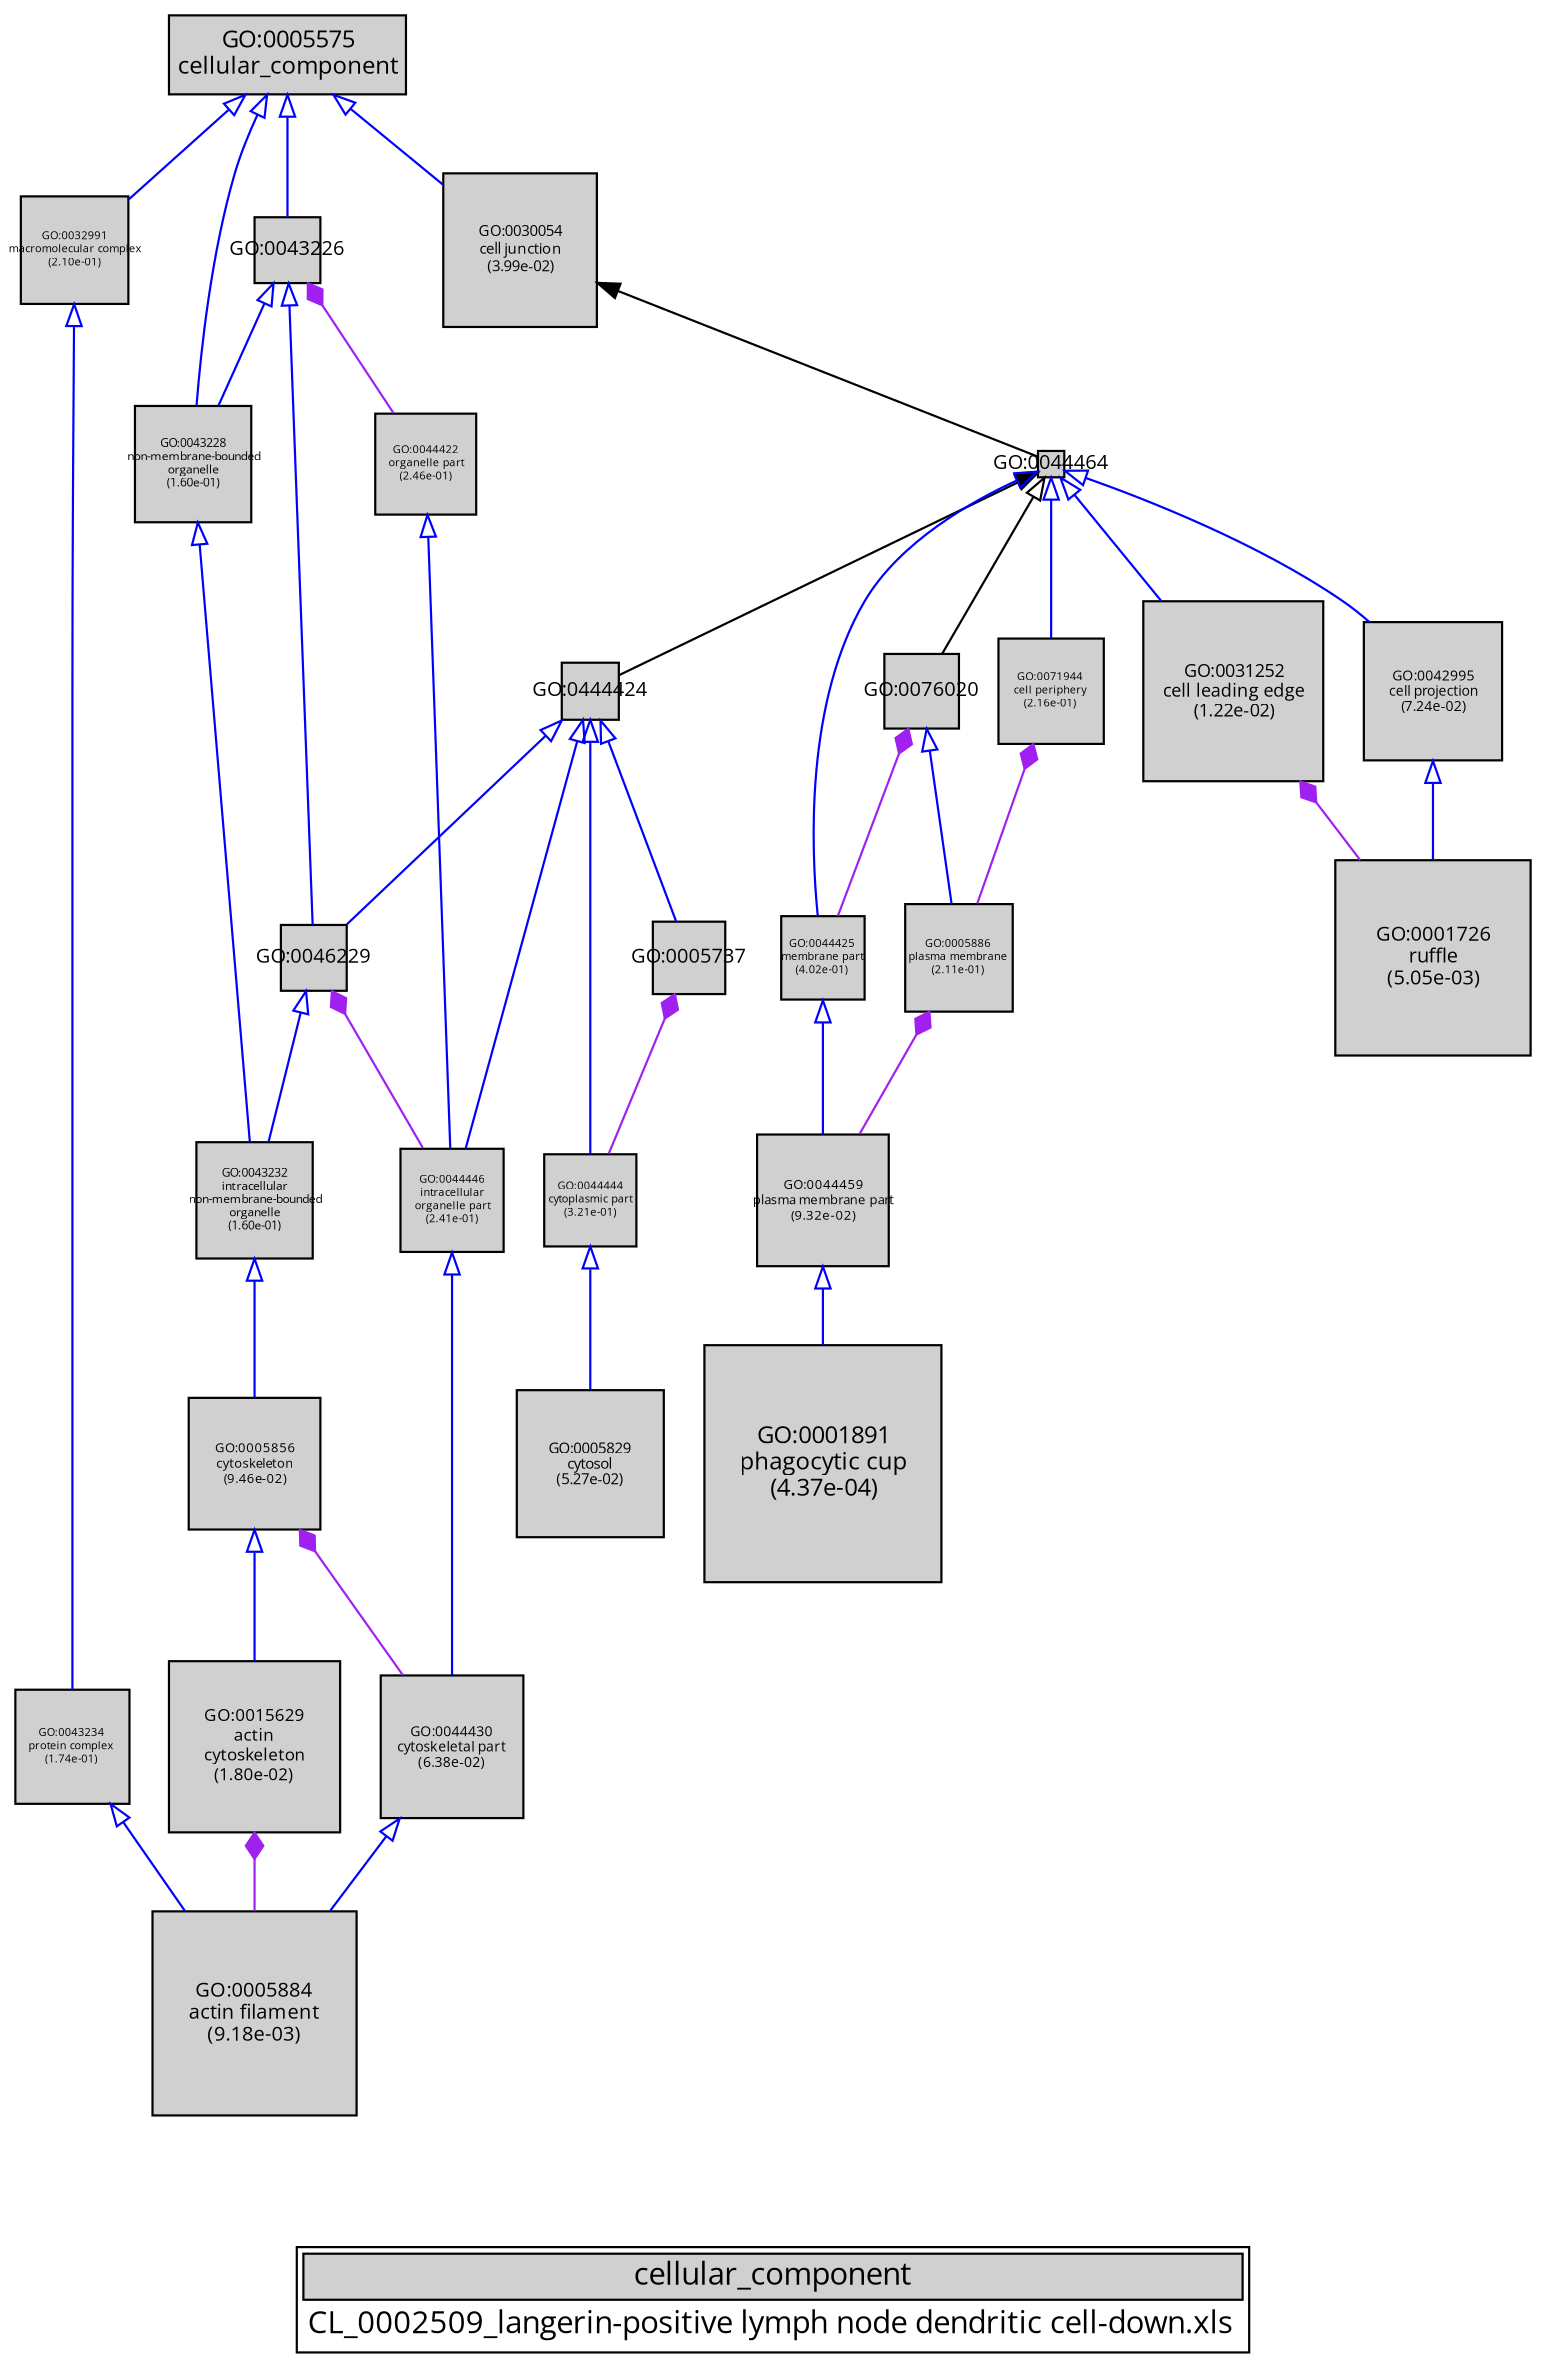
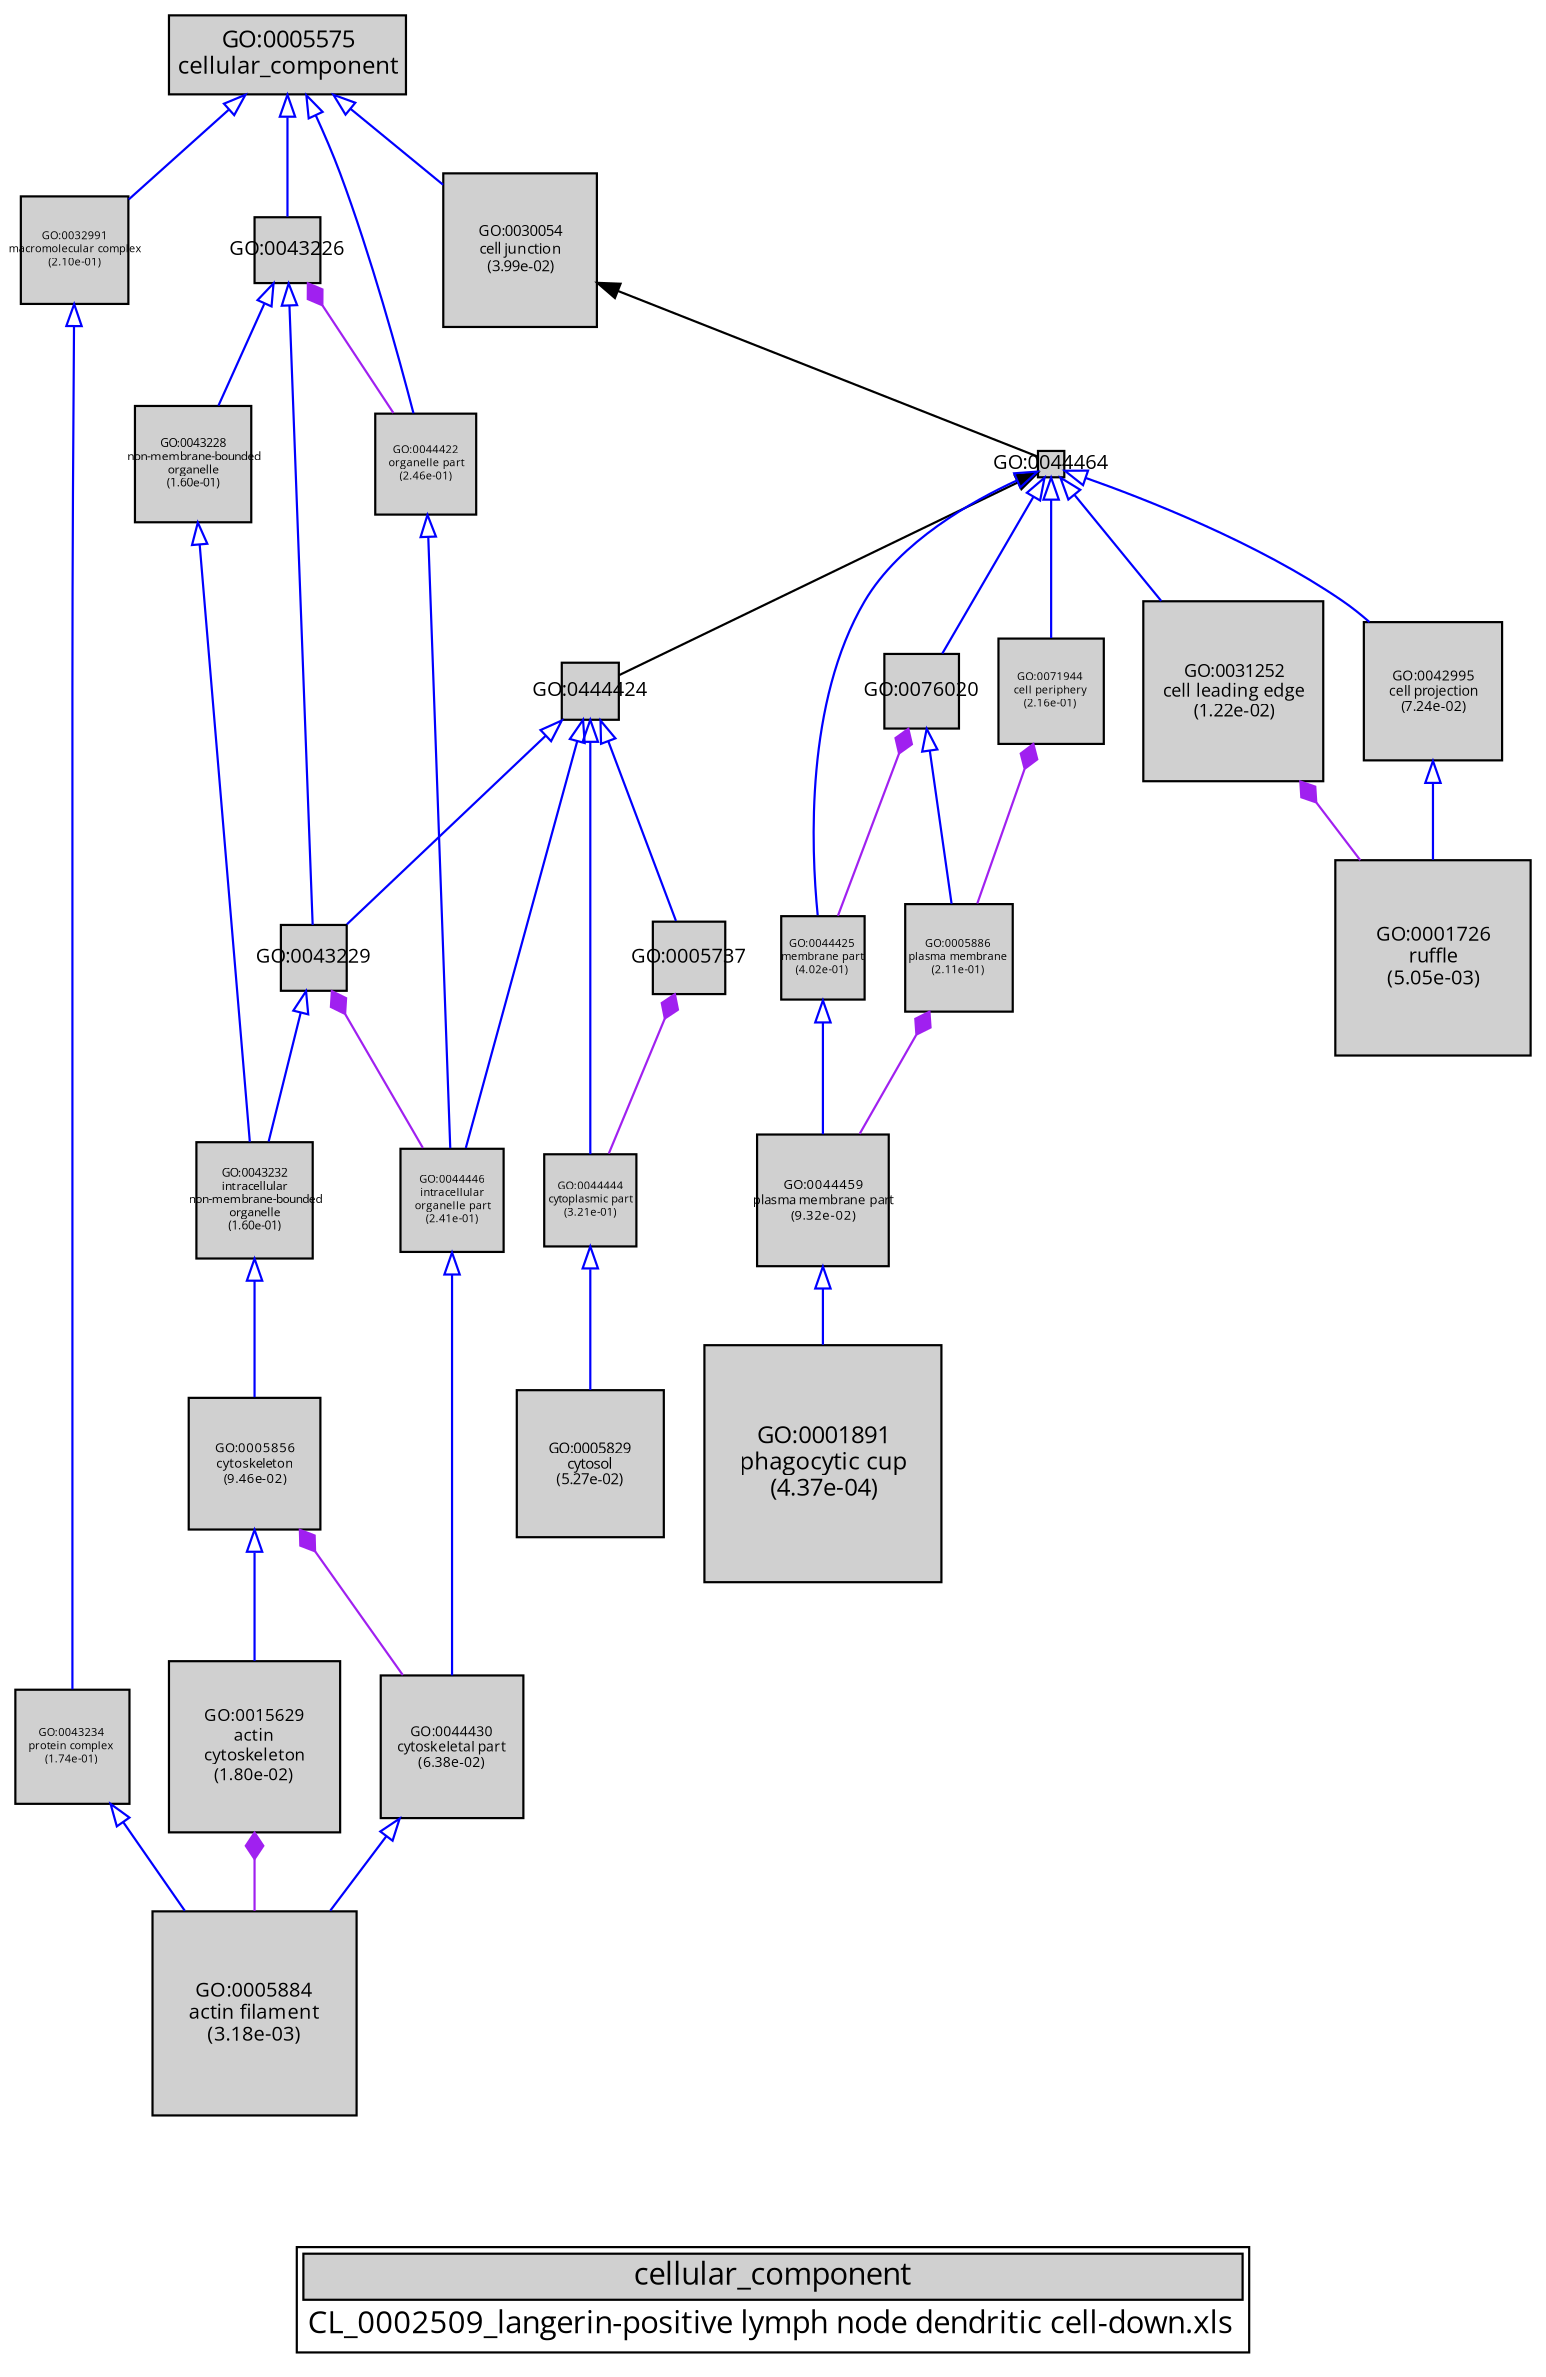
  digraph {
    bgcolor="#FFFFFF"
    fontname="Open Sans"
    label=<<TABLE COLOR="black" BGCOLOR="white"><TR><TD COLSPAN="2" BGCOLOR="#D0D0D0"><FONT COLOR="black">cellular_component</FONT></TD></TR><TR><TD BORDER="0">CL_0002509_langerin-positive lymph node dendritic cell-down.xls</TD></TR></TABLE>>
    node [color=black fillcolor="#D0D0D0" fixedsize=true fontcolor=black fontname="Open Sans" fontsize=5.0 shape=box style=filled]
    edge [arrowtail=empty color=blue dir=back fontname="Open Sans" weight=5.0]
    n1 [fontsize=6.68521187188 height=0.928501648872 label=<<TABLE BORDER="0"><TR><TD>GO:0005829<BR/>cytosol<BR/>(5.27e-02)</TD></TR></TABLE>> width=0.928501648872]
    n2 [height=0.67978133068 label=<<TABLE BORDER="0"><TR><TD>GO:0032991<BR/>macromolecular complex<BR/>(2.10e-01)</TD></TR></TABLE>> width=0.67978133068]
    n3 [fontsize=6.4670572529 height=0.898202396236 label=<<TABLE BORDER="0"><TR><TD>GO:0044430<BR/>cytoskeletal part<BR/>(6.38e-02)</TD></TR></TABLE>> width=0.898202396236]
    n4 [fontsize=5.29668822006 height=0.735651141675 label=<<TABLE BORDER="0"><TR><TD>GO:0043232<BR/>intracellular<BR/>non-membrane-bounded<BR/>organelle<BR/>(1.60e-01)</TD></TR></TABLE>> width=0.735651141675]
    "GO:0044464" [fontsize=9 height=0.16477071863 width=0.16477071863]
    n6 [fontsize=10.8 label=<<TABLE BORDER="0"><TR><TD>GO:0005575<BR/>cellular_component</TD></TR></TABLE>> width=1.5]
    n7 [fontsize=7.80052253319 height=1.08340590739 label=<<TABLE BORDER="0"><TR><TD>GO:0015629<BR/>actin<BR/>cytoskeleton<BR/>(1.80e-02)</TD></TR></TABLE>> width=1.08340590739]
-   n8 [fontsize=9.31836810499 height=1.29421779236 label=<<TABLE BORDER="0"><TR><TD>GO:0005884<BR/>actin filament<BR/>(9.18e-03)</TD></TR></TABLE>> width=1.29421779236]
+   n8 [fontsize=9.31836810499 height=1.29421779236 label=<<TABLE BORDER="0"><TR><TD>GO:0005884<BR/>actin filament<BR/>(3.18e-03)</TD></TR></TABLE>> width=1.29421779236]
    n9 [fontsize=6.01152127989 height=0.834933511096 label=<<TABLE BORDER="0"><TR><TD>GO:0044459<BR/>plasma membrane part<BR/>(9.32e-02)</TD></TR></TABLE>> width=0.834933511096]
    n10 [height=0.678643889959 label=<<TABLE BORDER="0"><TR><TD>GO:0005886<BR/>plasma membrane<BR/>(2.11e-01)</TD></TR></TABLE>> width=0.678643889959]
    n11 [fontsize=8.93801651102 height=1.24139118209 label=<<TABLE BORDER="0"><TR><TD>GO:0001726<BR/>ruffle<BR/>(5.05e-03)</TD></TR></TABLE>> width=1.24139118209]
    n12 [height=0.673451959483 label=<<TABLE BORDER="0"><TR><TD>GO:0071944<BR/>cell periphery<BR/>(2.16e-01)</TD></TR></TABLE>> width=0.673451959483]
    n13 [height=0.582304922731 label=<<TABLE BORDER="0"><TR><TD>GO:0044444<BR/>cytoplasmic part<BR/>(3.21e-01)</TD></TR></TABLE>> width=0.582304922731]
    n14 [fontsize=5.17335052274 height=0.718520905936 label=<<TABLE BORDER="0"><TR><TD>GO:0043234<BR/>protein complex<BR/>(1.74e-01)</TD></TR></TABLE>> width=0.718520905936]
    n15 [fontsize=5.99324395845 height=0.832394994229 label=<<TABLE BORDER="0"><TR><TD>GO:0005856<BR/>cytoskeleton<BR/>(9.46e-02)</TD></TR></TABLE>> width=0.832394994229]
    n16 [fontsize=9 height=0.465526876428 label="GO:0076020" width=0.465526876428]
    "GO:0043226" [fontsize=9 height=0.416028929782 width=0.416028929782]
    n18 [fontsize=6.99019189227 height=0.970859985038 label=<<TABLE BORDER="0"><TR><TD>GO:0030054<BR/>cell junction<BR/>(3.99e-02)</TD></TR></TABLE>> width=0.970859985038]
    n19 [fontsize=6.31850200031 height=0.877569722265 label=<<TABLE BORDER="0"><TR><TD>GO:0042995<BR/>cell projection<BR/>(7.24e-02)</TD></TR></TABLE>> width=0.877569722265]
    n20 [height=0.650004299543 label=<<TABLE BORDER="0"><TR><TD>GO:0044446<BR/>intracellular<BR/>organelle part<BR/>(2.41e-01)</TD></TR></TABLE>> width=0.650004299543]
    n21 [fontsize=5.29668822006 height=0.735651141675 label=<<TABLE BORDER="0"><TR><TD>GO:0043228<BR/>non-membrane-bounded<BR/>organelle<BR/>(1.60e-01)</TD></TR></TABLE>> width=0.735651141675]
    n22 [fontsize=9 height=0.361100236988 label="GO:0444424" width=0.361100236988]
    n23 [height=0.52343734863 label=<<TABLE BORDER="0"><TR><TD>GO:0044425<BR/>membrane part<BR/>(4.02e-01)</TD></TR></TABLE>> width=0.52343734863]
    n24 [fontsize=8.16708957994 height=1.13431799721 label=<<TABLE BORDER="0"><TR><TD>GO:0031252<BR/>cell leading edge<BR/>(1.22e-02)</TD></TR></TABLE>> width=1.13431799721]
    n25 [fontsize=10.8 height=1.5 label=<<TABLE BORDER="0"><TR><TD>GO:0001891<BR/>phagocytic cup<BR/>(4.37e-04)</TD></TR></TABLE>> width=1.5]
    "GO:0005737" [fontsize=9 height=0.465210047954 width=0.465210047954]
-   "GO:0043229" [fontsize=9 height=0.417020340466 width=0.417020340466 label="GO:0046229"]
+   "GO:0043229" [fontsize=9 height=0.417020340466 width=0.417020340466]
    n28 [height=0.645472769412 label=<<TABLE BORDER="0"><TR><TD>GO:0044422<BR/>organelle part<BR/>(2.46e-01)</TD></TR></TABLE>> width=0.645472769412]
    subgraph sub_1 {
      n1
      n2
      n3
      n4
      "GO:0044464"
      n6
      n7
      n8
      n9
      n10
      n11
      n12
      n13
      n14
      n15
      n16
      "GO:0043226"
      n18
      n19
      n20
      n21
      n22
      n23
      n24
      n25
      "GO:0005737"
      "GO:0043229"
      n28
    }
    subgraph sub_2 {
      subgraph sub_3 {
        subgraph sub_4 {
        }
        subgraph sub_5 {
        }
      }
      subgraph sub_6 {
        n3
        n7
        n8
        n9
        n10
        n11
        n12
        n13
        n15
        n16
        "GO:0043226"
        n20
        n23
        n24
        "GO:0005737"
        "GO:0043229"
        n28
      }
      subgraph sub_7 {
        n1
        n2
        n3
        n4
        "GO:0044464"
        n6
        n7
        n8
        n9
        n10
        n11
        n12
        n13
        n14
        n15
        n16
        "GO:0043226"
        n18
        n19
        n20
        n21
        n22
        n23
        n24
        n25
        "GO:0005737"
        "GO:0043229"
        n28
      }
    }
    n2 -> n14
    n3 -> n8
    n4 -> n15
    "GO:0044464" -> n12
-   "GO:0044464" -> n16 [color=black]
+   "GO:0044464" -> n16
    "GO:0044464" -> n19
    "GO:0044464" -> n22 [weight=1 arrowtail="" color=""]
    "GO:0044464" -> n23
    "GO:0044464" -> n24
    n6 -> n2
    n6 -> "GO:0043226"
    n6 -> n18
-   n6 -> n21
+   n6 -> n28
    n7 -> n8 [arrowtail=diamond color=purple weight=2.5]
    n9 -> n25
    n10 -> n9 [arrowtail=diamond color=purple weight=2.5]
    n12 -> n10 [arrowtail=diamond color=purple weight=2.5]
    n13 -> n1
    n14 -> n8
    n15 -> n3 [arrowtail=diamond color=purple weight=2.5]
    n15 -> n7
    n16 -> n10
    n16 -> n23 [arrowtail=diamond color=purple weight=2.5]
    "GO:0043226" -> n21
    "GO:0043226" -> "GO:0043229"
    "GO:0043226" -> n28 [arrowtail=diamond color=purple weight=2.5]
    n18 -> "GO:0044464" [weight=1 arrowtail="" color=""]
    n19 -> n11
    n20 -> n3
    n21 -> n4
    n22 -> n13
    n22 -> n20
    n22 -> "GO:0005737"
    n22 -> "GO:0043229"
    n23 -> n9
    n24 -> n11 [arrowtail=diamond color=purple weight=2.5]
    "GO:0005737" -> n13 [arrowtail=diamond color=purple weight=2.5]
    "GO:0043229" -> n4
    "GO:0043229" -> n20 [arrowtail=diamond color=purple weight=2.5]
    n28 -> n20
  }
